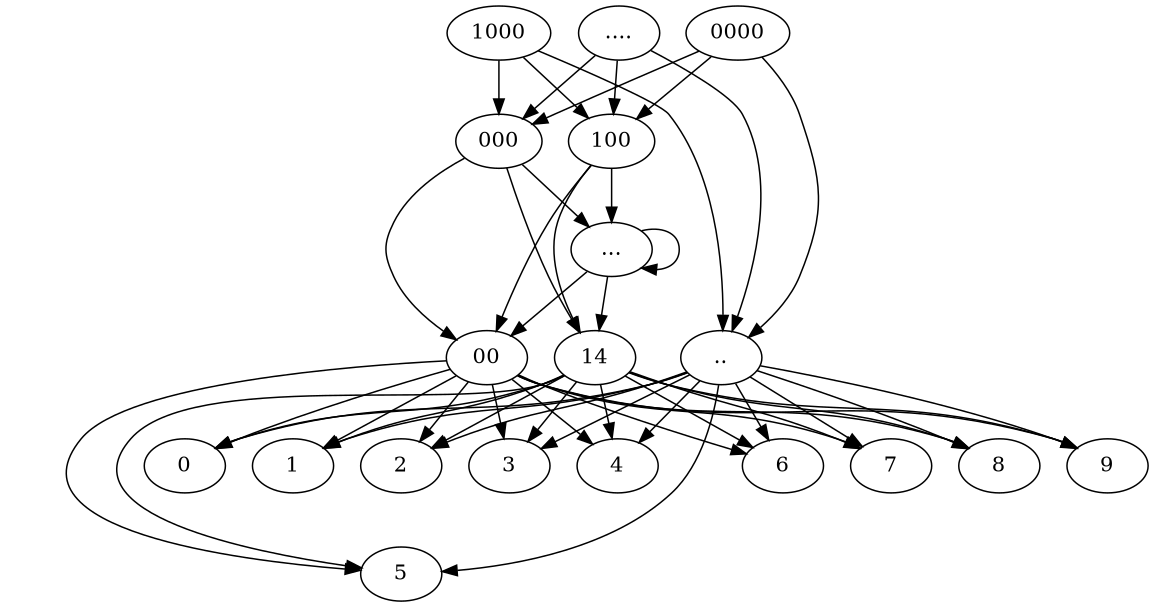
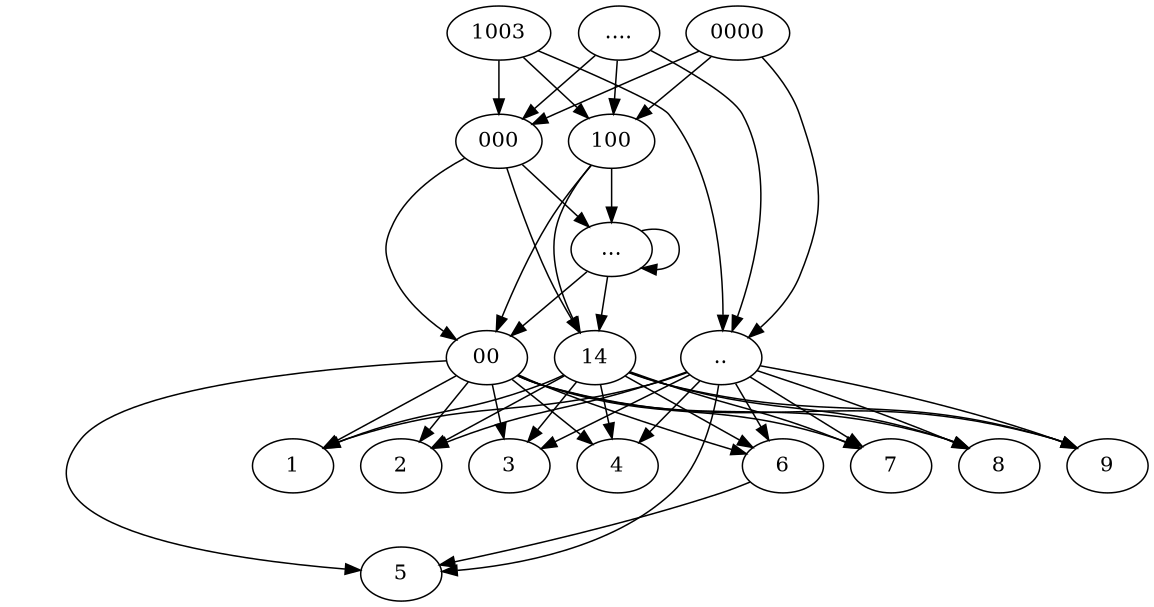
  digraph {
    ordering=out
    0000
    000
    100
    ".."
    00
    n6 [label=14]
    "..."
-   0
    1
    2
    3
    4
    5
    6
    7
    8
    9
-   1000
+   1000 [label=1003]
    "...."
    0000 -> 000
    0000 -> 100
    0000 -> ".."
    000 -> 00
    000 -> n6
    000 -> "..."
    100 -> 00
    100 -> n6
    100 -> "..."
-   ".." -> 0
    ".." -> 1
    ".." -> 2
    ".." -> 3
    ".." -> 4
    ".." -> 5
    ".." -> 6
    ".." -> 7
    ".." -> 8
    ".." -> 9
-   00 -> 0
    00 -> 1
    00 -> 2
    00 -> 3
    00 -> 4
    00 -> 5
    00 -> 6
    00 -> 7
    00 -> 8
    00 -> 9
-   n6 -> 0
    n6 -> 1
    n6 -> 2
    n6 -> 3
    n6 -> 4
-   n6 -> 5
+   6 -> 5
    n6 -> 6
    n6 -> 7
    n6 -> 8
    n6 -> 9
    "..." -> 00
    "..." -> n6
    "..." -> "..."
    1000 -> 000
    1000 -> 100
    1000 -> ".."
    "...." -> 000
    "...." -> 100
    "...." -> ".."
  }
